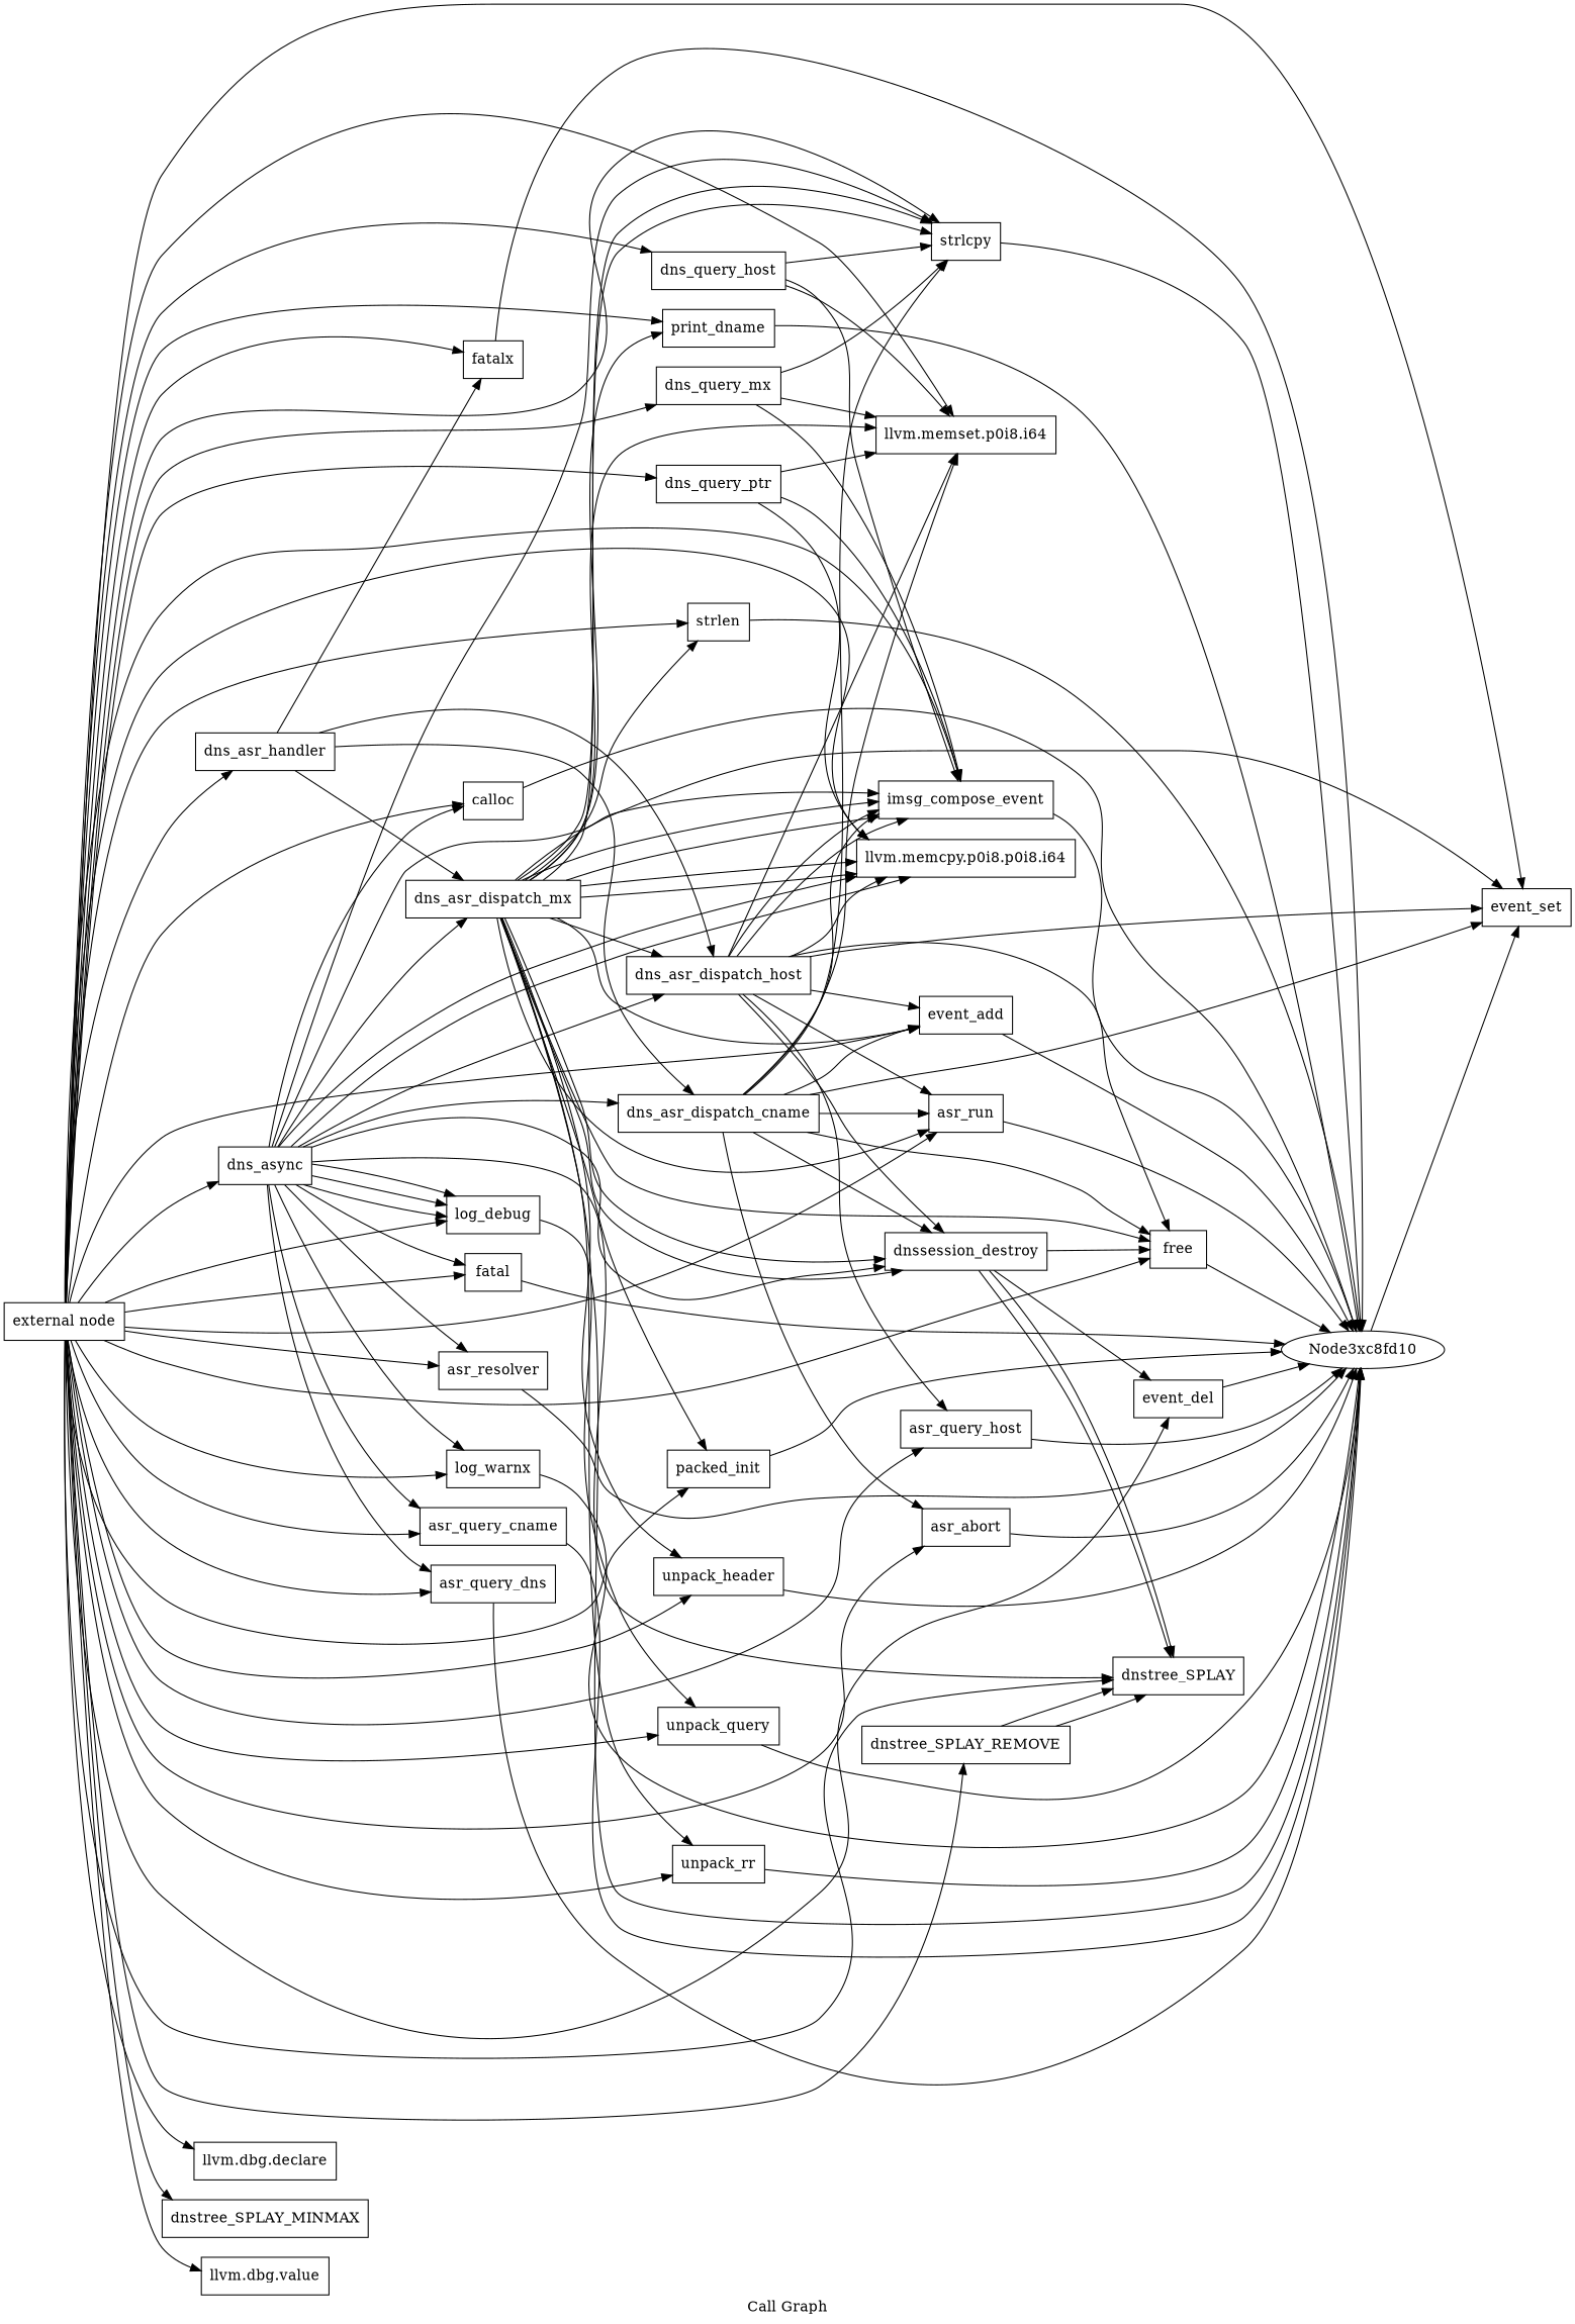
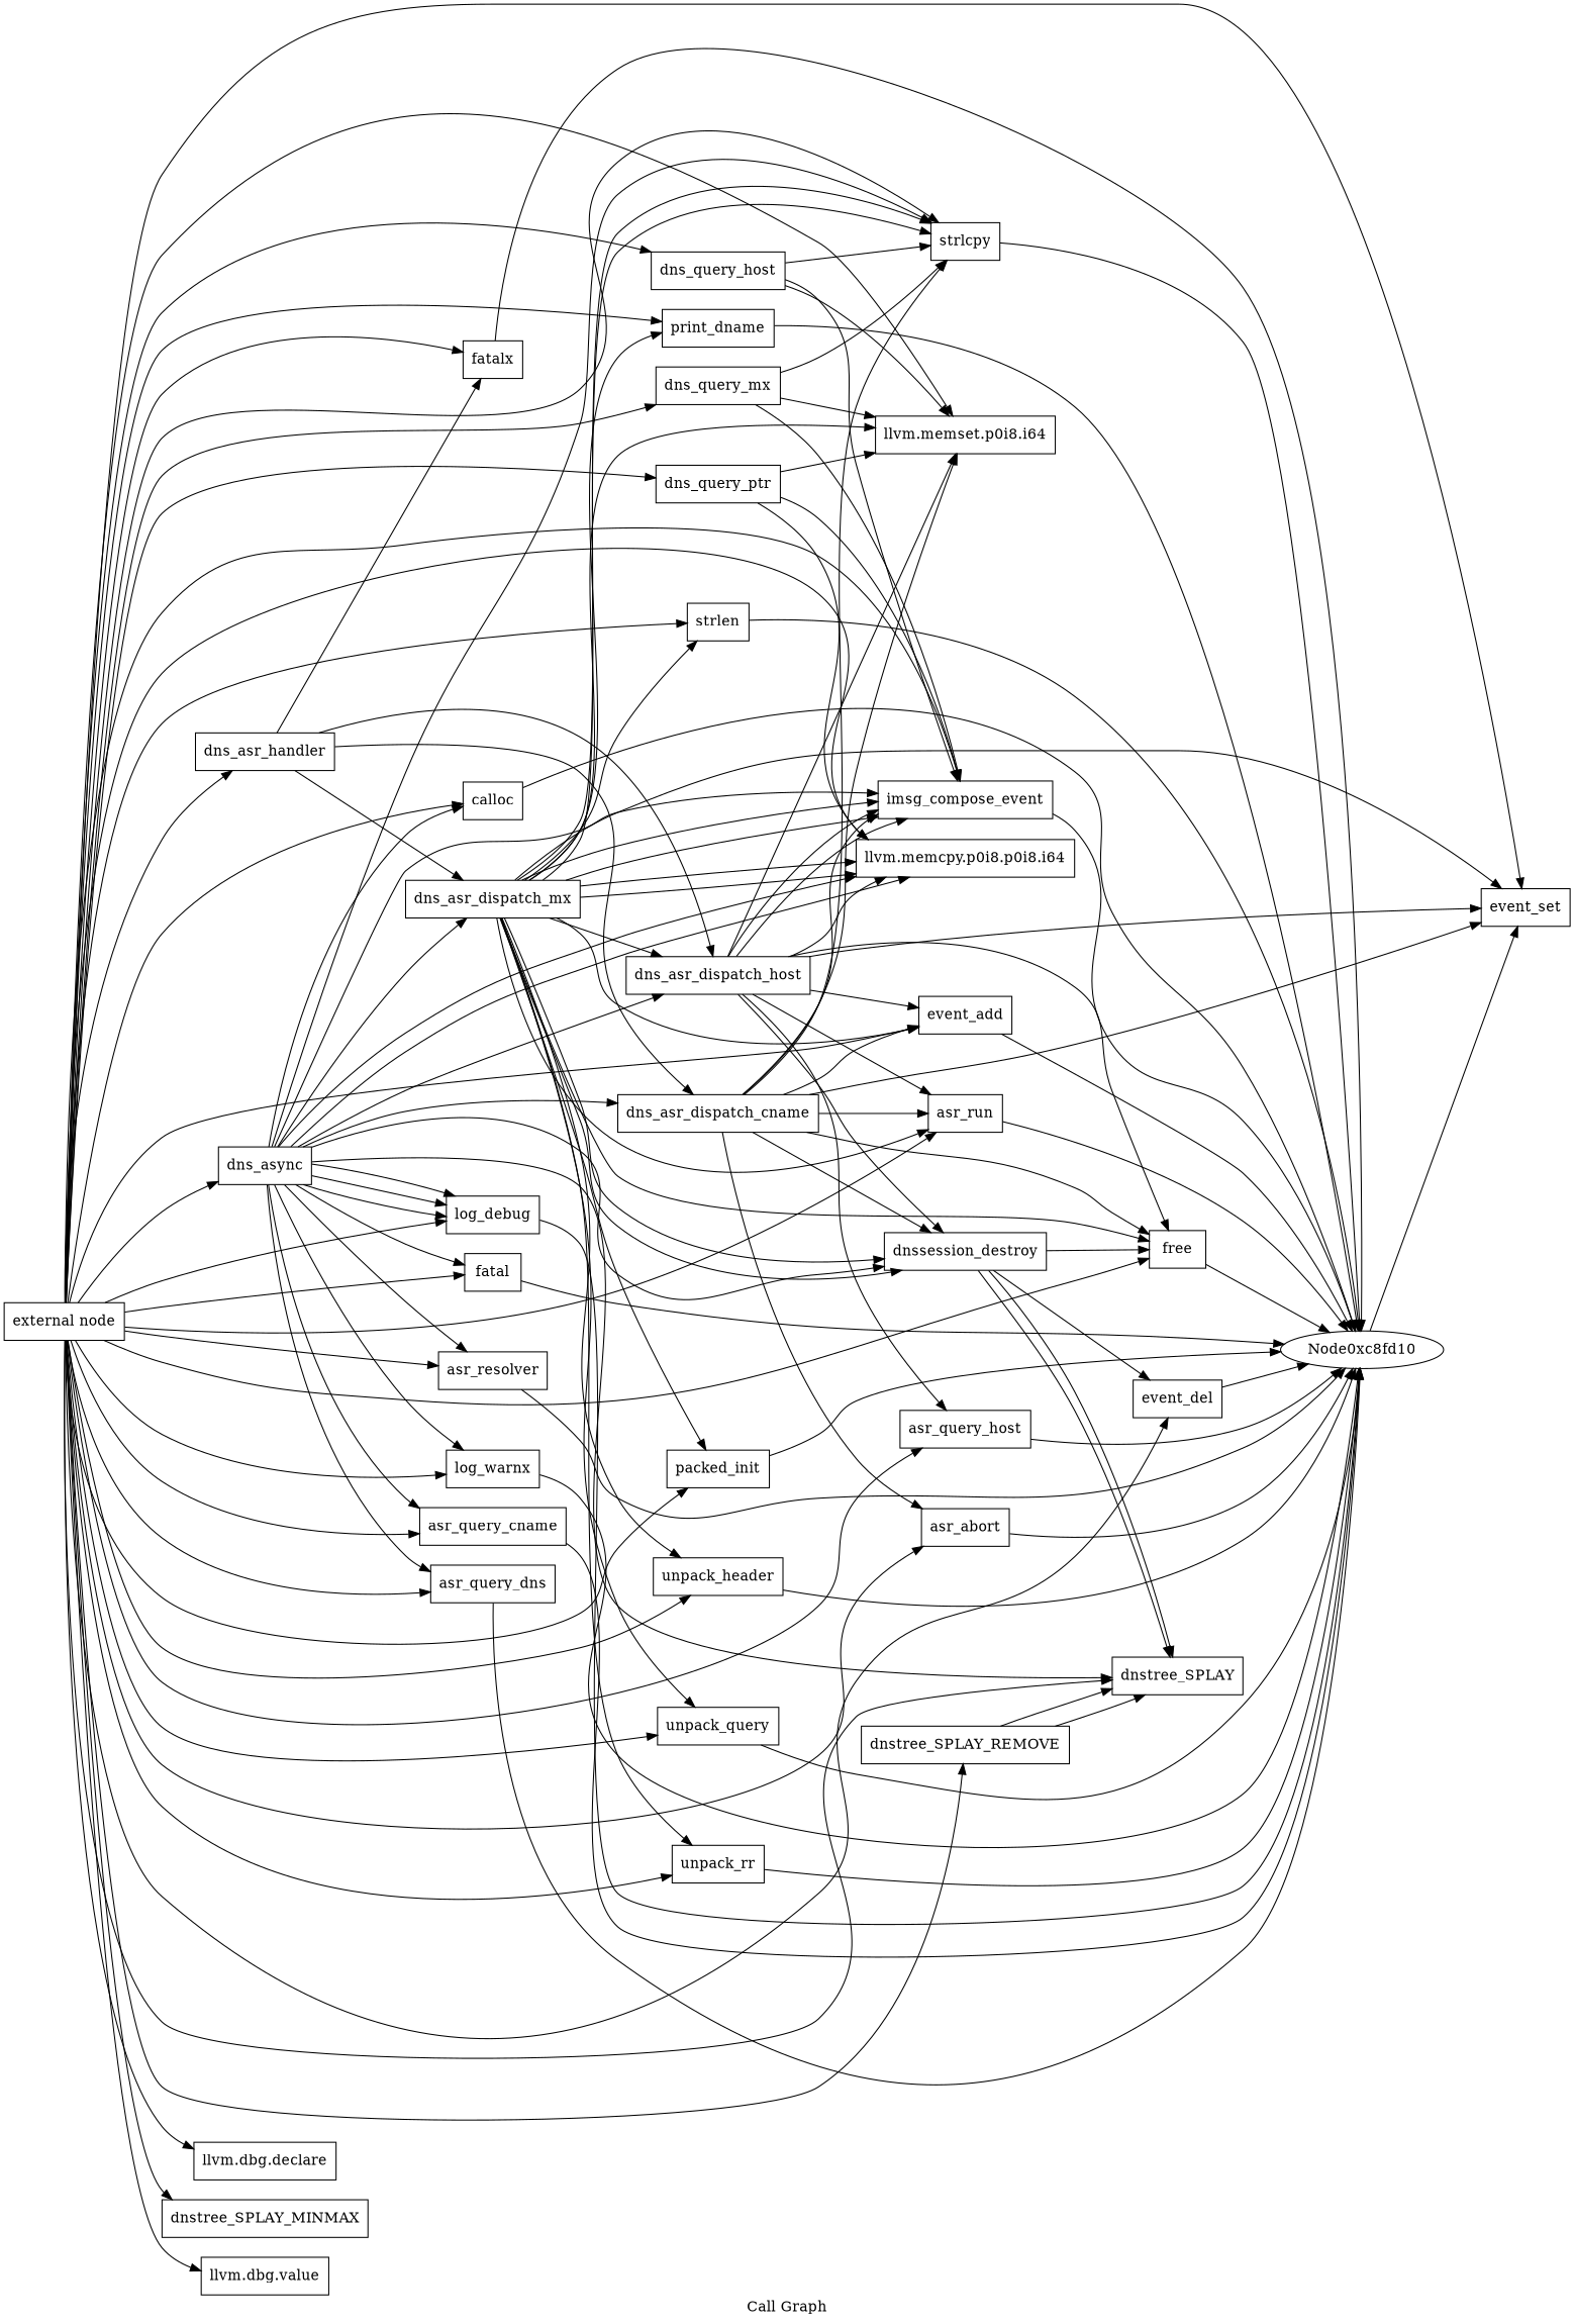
  digraph {
    label="Call Graph"
    rankdir=LR
    node [shape=record]
    n1 [label="{external node}"]
    n2 [label="{dns_query_host}"]
    n3 [label="{llvm.dbg.declare}"]
    n4 [label="{llvm.memset.p0i8.i64}"]
    n5 [label="{strlcpy}"]
    n6 [label="{imsg_compose_event}"]
    n7 [label="{dns_query_mx}"]
    n8 [label="{dns_query_ptr}"]
    n9 [label="{llvm.memcpy.p0i8.p0i8.i64}"]
    n10 [label="{dns_async}"]
    n11 [label="{asr_resolver}"]
    n12 [label="{log_warnx}"]
    n13 [label="{asr_query_cname}"]
    n14 [label="{log_debug}"]
    n15 [label="{asr_query_dns}"]
    n16 [label="{dnstree_SPLAY}"]
    n17 [label="{dnstree_SPLAY_REMOVE}"]
    n18 [label="{dnstree_SPLAY_MINMAX}"]
    n19 [label="{event_del}"]
    n20 [label="{free}"]
    n21 [label="{calloc}"]
    n22 [label="{fatal}"]
    n23 [label="{asr_run}"]
    n24 [label="{asr_abort}"]
    n25 [label="{event_set}"]
    n26 [label="{dns_asr_handler}"]
    n27 [label="{event_add}"]
    n28 [label="{fatalx}"]
    n29 [label="{asr_query_host}"]
    n30 [label="{packed_init}"]
    n31 [label="{unpack_header}"]
    n32 [label="{unpack_query}"]
    n33 [label="{unpack_rr}"]
    n34 [label="{print_dname}"]
    n35 [label="{strlen}"]
    n36 [label="{llvm.dbg.value}"]
-   Node0xc8fd10 [label=Node3xc8fd10 shape=""]
+   Node0xc8fd10 [shape=""]
    n38 [label="{dns_asr_dispatch_host}"]
    n39 [label="{dns_asr_dispatch_cname}"]
    n40 [label="{dns_asr_dispatch_mx}"]
    n41 [label="{dnssession_destroy}"]
    n1 -> n2
    n1 -> n3
    n1 -> n4
    n1 -> n5
    n1 -> n6
    n1 -> n7
    n1 -> n8
    n1 -> n9
    n1 -> n10
    n1 -> n11
    n1 -> n12
    n1 -> n13
    n1 -> n14
    n1 -> n15
    n1 -> n16
    n1 -> n17
    n1 -> n18
    n1 -> n19
    n1 -> n20
    n1 -> n21
    n1 -> n22
    n1 -> n23
    n1 -> n24
    n1 -> n25
    n1 -> n26
    n1 -> n27
    n1 -> n28
    n1 -> n29
    n1 -> n30
    n1 -> n31
    n1 -> n32
    n1 -> n33
    n1 -> n34
    n1 -> n35
    n1 -> n36
    n2 -> n4
    n2 -> n5
    n2 -> n6
    n5 -> Node0xc8fd10
    n6 -> Node0xc8fd10
    n7 -> n4
    n7 -> n5
    n7 -> n6
    n8 -> n4
    n8 -> n6
    n8 -> n9
    n10 -> n5
    n10 -> n6
    n10 -> n9
    n10 -> n9
    n10 -> n11
    n10 -> n12
    n10 -> n13
    n10 -> n14
    n10 -> n14
    n10 -> n14
    n10 -> n15
    n10 -> n16
    n10 -> n21
    n10 -> n22
    n10 -> n38
    n10 -> n39
    n10 -> n40
    n10 -> n41
    n11 -> Node0xc8fd10
    n12 -> Node0xc8fd10
    n13 -> Node0xc8fd10
    n14 -> Node0xc8fd10
    n15 -> Node0xc8fd10
    n17 -> n16
    n17 -> n16
    n19 -> Node0xc8fd10
    n20 -> Node0xc8fd10
    n21 -> Node0xc8fd10
    n22 -> Node0xc8fd10
    n23 -> Node0xc8fd10
    n24 -> Node0xc8fd10
    n26 -> n28
    n26 -> n38
    n26 -> n39
    n26 -> n40
    n27 -> Node0xc8fd10
    n28 -> Node0xc8fd10
    n29 -> Node0xc8fd10
    n30 -> Node0xc8fd10
    n31 -> Node0xc8fd10
    n32 -> Node0xc8fd10
    n33 -> Node0xc8fd10
    n34 -> Node0xc8fd10
    n35 -> Node0xc8fd10
    Node0xc8fd10 -> n25
    n38 -> n4
    n38 -> n6
    n38 -> n6
    n38 -> n9
    n38 -> n20
    n38 -> n23
    n38 -> n25
    n38 -> n27
    n38 -> n29
    n38 -> n41
    n39 -> n4
    n39 -> n5
    n39 -> n6
    n39 -> n20
    n39 -> n23
    n39 -> n24
    n39 -> n25
    n39 -> n27
    n39 -> n41
    n40 -> n4
    n40 -> n5
    n40 -> n5
    n40 -> n6
    n40 -> n6
    n40 -> n9
    n40 -> n9
    n40 -> n20
    n40 -> n23
    n40 -> n25
    n40 -> n27
    n40 -> n30
    n40 -> n31
    n40 -> n32
    n40 -> n33
    n40 -> n34
    n40 -> n35
    n40 -> n38
    n40 -> n41
    n40 -> n41
    n41 -> n16
    n41 -> n16
    n41 -> n19
    n41 -> n20
  }
